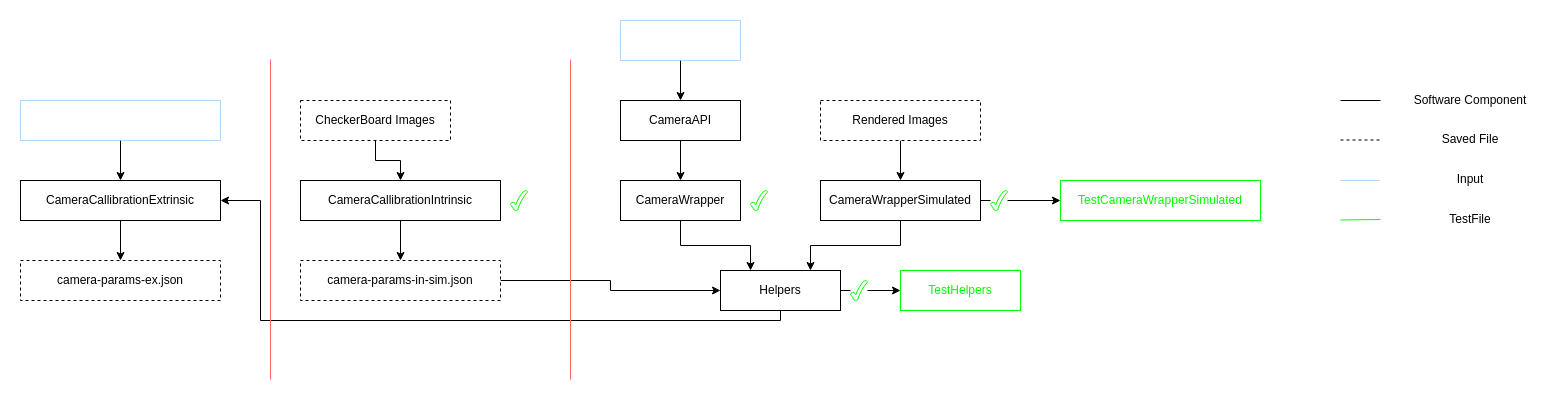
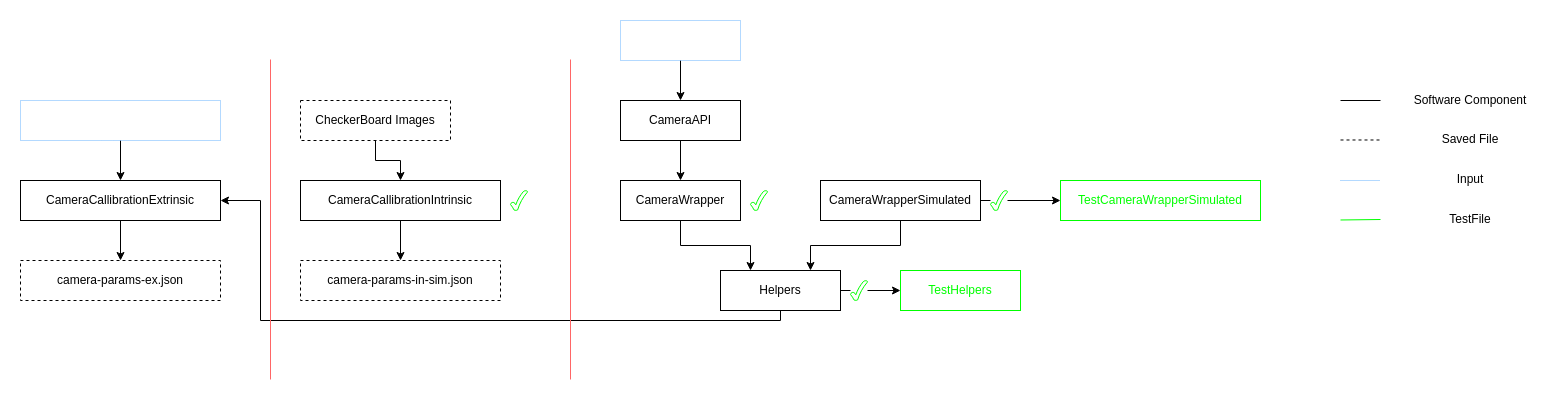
  <mxCell id="0" />
  <mxCell id="1" parent="0" />
  <mxCell id="2" style="edgeStyle=orthogonalEdgeStyle;html=1;exitX=0.5;exitY=1;exitDx=0;exitDy=0;rounded=0;entryX=0.25;entryY=0;entryDx=0;entryDy=0;" parent="1" source="3" target="6" edge="1"><mxGeometry relative="1" as="geometry" /></mxCell>
  <mxCell id="3" value="CameraWrapper" style="rounded=0;whiteSpace=wrap;html=1;" parent="1" vertex="1"><mxGeometry x="620" y="180" width="120" height="40" as="geometry" /></mxCell>
  <mxCell id="4" style="edgeStyle=orthogonalEdgeStyle;rounded=0;html=1;exitX=1;exitY=0.5;exitDx=0;exitDy=0;entryX=0;entryY=0.5;entryDx=0;entryDy=0;startArrow=none;" parent="1" source="40" target="7" edge="1"><mxGeometry relative="1" as="geometry" /></mxCell>
  <mxCell id="5" style="edgeStyle=orthogonalEdgeStyle;rounded=0;html=1;exitX=0.5;exitY=1;exitDx=0;exitDy=0;entryX=1;entryY=0.5;entryDx=0;entryDy=0;fontColor=#00FF00;" parent="1" source="6" target="23" edge="1"><mxGeometry relative="1" as="geometry"><Array as="points"><mxPoint x="780" y="320" /><mxPoint x="260" y="320" /><mxPoint x="260" y="200" /></Array></mxGeometry></mxCell>
  <mxCell id="6" value="Helpers" style="rounded=0;whiteSpace=wrap;html=1;" parent="1" vertex="1"><mxGeometry x="720" y="270" width="120" height="40" as="geometry" /></mxCell>
  <mxCell id="7" value="&lt;font color=&quot;#00ff00&quot;&gt;TestHelpers&lt;/font&gt;" style="rounded=0;whiteSpace=wrap;html=1;strokeColor=#00FF00;" parent="1" vertex="1"><mxGeometry x="900" y="270" width="120" height="40" as="geometry" /></mxCell>
  <mxCell id="8" style="edgeStyle=none;html=1;exitX=0.5;exitY=1;exitDx=0;exitDy=0;entryX=0.5;entryY=0;entryDx=0;entryDy=0;" parent="1" source="9" target="3" edge="1"><mxGeometry relative="1" as="geometry" /></mxCell>
  <mxCell id="9" value="CameraAPI" style="rounded=0;whiteSpace=wrap;html=1;" parent="1" vertex="1"><mxGeometry x="620" y="100" width="120" height="40" as="geometry" /></mxCell>
  <mxCell id="10" style="edgeStyle=orthogonalEdgeStyle;rounded=0;html=1;exitX=0.5;exitY=1;exitDx=0;exitDy=0;entryX=0.75;entryY=0;entryDx=0;entryDy=0;" parent="1" source="12" target="6" edge="1"><mxGeometry relative="1" as="geometry" /></mxCell>
  <mxCell id="11" style="edgeStyle=orthogonalEdgeStyle;rounded=0;html=1;exitX=1;exitY=0.5;exitDx=0;exitDy=0;entryX=0;entryY=0.5;entryDx=0;entryDy=0;startArrow=none;" parent="1" source="42" target="15" edge="1"><mxGeometry relative="1" as="geometry" /></mxCell>
  <mxCell id="12" value="CameraWrapperSimulated" style="rounded=0;whiteSpace=wrap;html=1;" parent="1" vertex="1"><mxGeometry x="820" y="180" width="160" height="40" as="geometry" /></mxCell>
- <mxCell id="13" style="edgeStyle=orthogonalEdgeStyle;rounded=0;html=1;exitX=0.5;exitY=1;exitDx=0;exitDy=0;entryX=0.5;entryY=0;entryDx=0;entryDy=0;" parent="1" source="14" target="12" edge="1"><mxGeometry relative="1" as="geometry" /></mxCell>
- <mxCell id="14" value="Rendered Images" style="rounded=0;whiteSpace=wrap;html=1;dashed=1;" parent="1" vertex="1"><mxGeometry x="820" y="100" width="160" height="40" as="geometry" /></mxCell>
  <mxCell id="15" value="&lt;font color=&quot;#00ff00&quot;&gt;TestCameraWrapperSimulated&lt;/font&gt;" style="rounded=0;whiteSpace=wrap;html=1;strokeColor=#00FF00;" parent="1" vertex="1"><mxGeometry x="1060" y="180" width="200" height="40" as="geometry" /></mxCell>
  <mxCell id="16" style="edgeStyle=orthogonalEdgeStyle;rounded=0;html=1;exitX=0.5;exitY=1;exitDx=0;exitDy=0;" parent="1" source="17" target="21" edge="1"><mxGeometry relative="1" as="geometry" /></mxCell>
  <mxCell id="17" value="CameraCallibrationIntrinsic" style="rounded=0;whiteSpace=wrap;html=1;" parent="1" vertex="1"><mxGeometry x="300" y="180" width="200" height="40" as="geometry" /></mxCell>
  <mxCell id="18" style="edgeStyle=orthogonalEdgeStyle;rounded=0;html=1;exitX=0.5;exitY=1;exitDx=0;exitDy=0;entryX=0.5;entryY=0;entryDx=0;entryDy=0;" parent="1" source="19" target="17" edge="1"><mxGeometry relative="1" as="geometry" /></mxCell>
  <mxCell id="19" value="CheckerBoard Images" style="rounded=0;whiteSpace=wrap;html=1;dashed=1;" parent="1" vertex="1"><mxGeometry x="300" y="100" width="150" height="40" as="geometry" /></mxCell>
- <mxCell id="20" style="edgeStyle=orthogonalEdgeStyle;rounded=0;html=1;exitX=1;exitY=0.5;exitDx=0;exitDy=0;entryX=0;entryY=0.5;entryDx=0;entryDy=0;" parent="1" source="21" target="6" edge="1"><mxGeometry relative="1" as="geometry" /></mxCell>
  <mxCell id="21" value="camera-params-in-sim.json" style="rounded=0;whiteSpace=wrap;html=1;dashed=1;" parent="1" vertex="1"><mxGeometry x="300" y="260" width="200" height="40" as="geometry" /></mxCell>
  <mxCell id="22" style="edgeStyle=orthogonalEdgeStyle;rounded=0;html=1;exitX=0.5;exitY=1;exitDx=0;exitDy=0;entryX=0.5;entryY=0;entryDx=0;entryDy=0;" parent="1" source="23" target="26" edge="1"><mxGeometry relative="1" as="geometry" /></mxCell>
  <mxCell id="23" value="CameraCallibrationExtrinsic" style="rounded=0;whiteSpace=wrap;html=1;" parent="1" vertex="1"><mxGeometry x="20" y="180" width="200" height="40" as="geometry" /></mxCell>
  <mxCell id="24" style="edgeStyle=orthogonalEdgeStyle;rounded=0;html=1;exitX=0.5;exitY=1;exitDx=0;exitDy=0;" parent="1" source="25" target="23" edge="1"><mxGeometry relative="1" as="geometry" /></mxCell>
  <mxCell id="25" value="MarkerMovements" style="rounded=0;whiteSpace=wrap;html=1;dashed=1;dashPattern=1 1;fillColor=none;fontColor=#ffffff;strokeColor=#66B2FF;" parent="1" vertex="1"><mxGeometry x="20" y="100" width="200" height="40" as="geometry" /></mxCell>
  <mxCell id="26" value="camera-params-ex.json" style="rounded=0;whiteSpace=wrap;html=1;dashed=1;" parent="1" vertex="1"><mxGeometry x="20" y="260" width="200" height="40" as="geometry" /></mxCell>
  <mxCell id="27" style="edgeStyle=orthogonalEdgeStyle;rounded=0;html=1;exitX=0.5;exitY=1;exitDx=0;exitDy=0;entryX=0.5;entryY=0;entryDx=0;entryDy=0;" parent="1" source="28" target="9" edge="1"><mxGeometry relative="1" as="geometry" /></mxCell>
  <mxCell id="28" value="Camera" style="rounded=0;whiteSpace=wrap;html=1;dashed=1;dashPattern=1 1;fillColor=none;fontColor=#ffffff;strokeColor=#66B2FF;" parent="1" vertex="1"><mxGeometry x="620" y="20" width="120" height="40" as="geometry" /></mxCell>
  <mxCell id="29" value="" style="endArrow=none;html=1;rounded=0;fontColor=#00FF00;" parent="1" edge="1"><mxGeometry width="50" height="50" relative="1" as="geometry"><mxPoint x="1340" y="100" as="sourcePoint" /><mxPoint x="1380" y="100" as="targetPoint" /></mxGeometry></mxCell>
  <mxCell id="30" value="" style="endArrow=none;html=1;rounded=0;fontColor=#00FF00;dashed=1;" parent="1" edge="1"><mxGeometry width="50" height="50" relative="1" as="geometry"><mxPoint x="1340" y="139.49" as="sourcePoint" /><mxPoint x="1380" y="139.49" as="targetPoint" /></mxGeometry></mxCell>
  <mxCell id="31" value="" style="endArrow=none;html=1;rounded=0;fontColor=#00FF00;dashed=1;dashPattern=1 1;fillColor=#1ba1e2;strokeColor=#66B2FF;" parent="1" edge="1"><mxGeometry width="50" height="50" relative="1" as="geometry"><mxPoint x="1340" y="180" as="sourcePoint" /><mxPoint x="1380" y="180" as="targetPoint" /></mxGeometry></mxCell>
  <mxCell id="32" value="" style="endArrow=none;html=1;rounded=0;fontColor=#00FF00;strokeColor=#00FF00;" parent="1" edge="1"><mxGeometry width="50" height="50" relative="1" as="geometry"><mxPoint x="1340" y="219.49" as="sourcePoint" /><mxPoint x="1380" y="219" as="targetPoint" /></mxGeometry></mxCell>
  <mxCell id="33" value="Software Component" style="text;html=1;align=center;verticalAlign=middle;whiteSpace=wrap;rounded=0;dashed=1;" parent="1" vertex="1"><mxGeometry x="1400" y="85" width="140" height="30" as="geometry" /></mxCell>
  <mxCell id="34" value="Saved File" style="text;html=1;align=center;verticalAlign=middle;whiteSpace=wrap;rounded=0;dashed=1;" parent="1" vertex="1"><mxGeometry x="1400" y="124" width="140" height="30" as="geometry" /></mxCell>
  <mxCell id="35" value="Input" style="text;html=1;align=center;verticalAlign=middle;whiteSpace=wrap;rounded=0;dashed=1;" parent="1" vertex="1"><mxGeometry x="1400" y="164" width="140" height="30" as="geometry" /></mxCell>
  <mxCell id="36" value="TestFile" style="text;html=1;align=center;verticalAlign=middle;whiteSpace=wrap;rounded=0;dashed=1;" parent="1" vertex="1"><mxGeometry x="1400" y="204" width="140" height="30" as="geometry" /></mxCell>
  <mxCell id="37" value="" style="verticalLabelPosition=bottom;verticalAlign=top;html=1;shape=mxgraph.basic.tick;strokeColor=#00FF00;fontColor=#00FF00;" parent="1" vertex="1"><mxGeometry x="510" y="190" width="17" height="20" as="geometry" /></mxCell>
  <mxCell id="38" value="" style="verticalLabelPosition=bottom;verticalAlign=top;html=1;shape=mxgraph.basic.tick;strokeColor=#00FF00;fontColor=#00FF00;" parent="1" vertex="1"><mxGeometry x="750" y="190" width="17" height="20" as="geometry" /></mxCell>
  <mxCell id="39" value="" style="edgeStyle=orthogonalEdgeStyle;rounded=0;html=1;exitX=1;exitY=0.5;exitDx=0;exitDy=0;entryX=0;entryY=0.5;entryDx=0;entryDy=0;endArrow=none;" parent="1" source="6" target="40" edge="1"><mxGeometry relative="1" as="geometry"><mxPoint x="840" y="290" as="sourcePoint" /><mxPoint x="900" y="290" as="targetPoint" /></mxGeometry></mxCell>
  <mxCell id="40" value="" style="verticalLabelPosition=bottom;verticalAlign=top;html=1;shape=mxgraph.basic.tick;strokeColor=#00FF00;fontColor=#00FF00;" parent="1" vertex="1"><mxGeometry x="850" y="280" width="17" height="20" as="geometry" /></mxCell>
  <mxCell id="41" value="" style="edgeStyle=orthogonalEdgeStyle;rounded=0;html=1;exitX=1;exitY=0.5;exitDx=0;exitDy=0;entryX=0;entryY=0.5;entryDx=0;entryDy=0;endArrow=none;" parent="1" source="12" target="42" edge="1"><mxGeometry relative="1" as="geometry"><mxPoint x="980" y="200" as="sourcePoint" /><mxPoint x="1060" y="200" as="targetPoint" /></mxGeometry></mxCell>
  <mxCell id="42" value="" style="verticalLabelPosition=bottom;verticalAlign=top;html=1;shape=mxgraph.basic.tick;strokeColor=#00FF00;fontColor=#00FF00;" parent="1" vertex="1"><mxGeometry x="990" y="190" width="17" height="20" as="geometry" /></mxCell>
  <mxCell id="43" value="" style="endArrow=none;html=1;fillColor=#a20025;strokeColor=#FF6666;" edge="1" parent="1"><mxGeometry width="50" height="50" relative="1" as="geometry"><mxPoint x="270" y="379" as="sourcePoint" /><mxPoint x="270" y="59" as="targetPoint" /></mxGeometry></mxCell>
  <mxCell id="44" value="" style="endArrow=none;html=1;fillColor=#a20025;strokeColor=#FF6666;" edge="1" parent="1"><mxGeometry width="50" height="50" relative="1" as="geometry"><mxPoint x="570" y="379" as="sourcePoint" /><mxPoint x="570" y="59" as="targetPoint" /></mxGeometry></mxCell>
